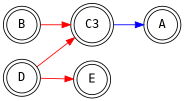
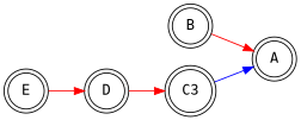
  digraph {
    fontname="DejaVu Sans Mono"
    rankdir=LR
    node [fontname="DejaVu Sans Mono" shape=doublecircle]
    edge [color=red dir=forward fontname="DejaVu Sans Mono"]
    n1 [label=A]
    n2 [label=B]
    n3 [label=C3]
    n4 [label=D]
    n5 [label=E]
-   n2 -> n3
+   n2 -> n1
    n3 -> n1 [color=blue]
    n4 -> n3
-   n4 -> n5
+   n5 -> n4
  }
